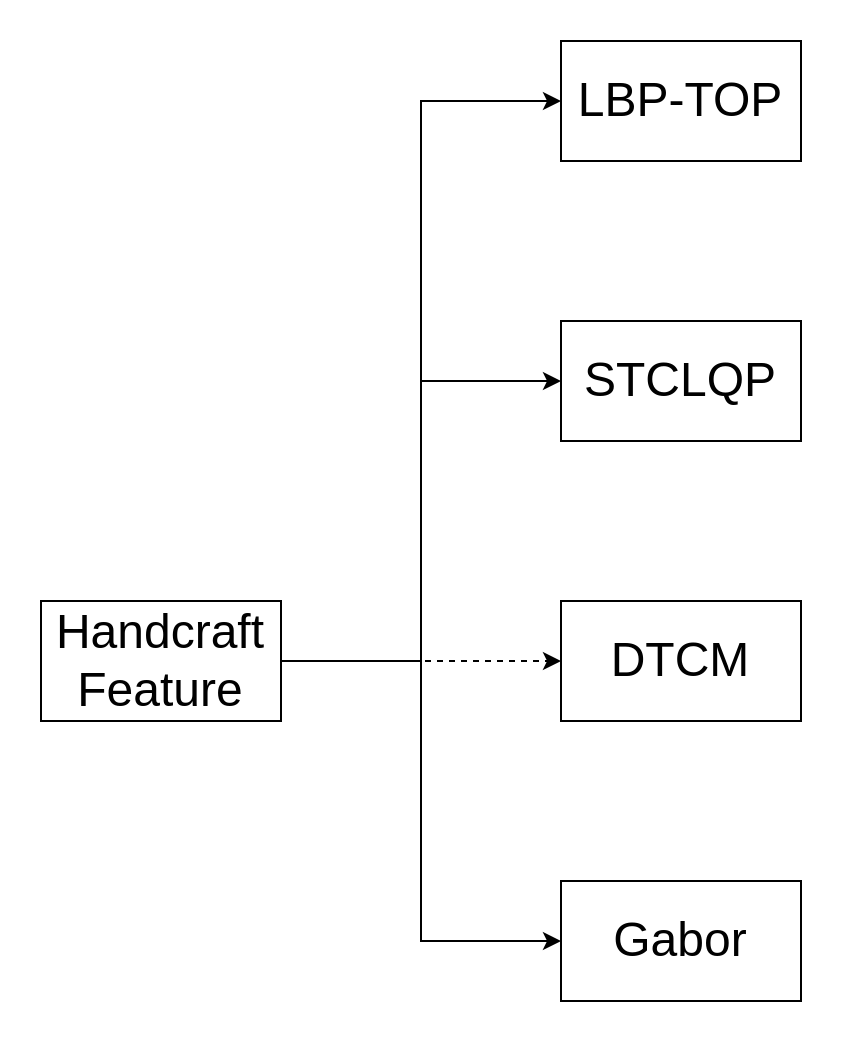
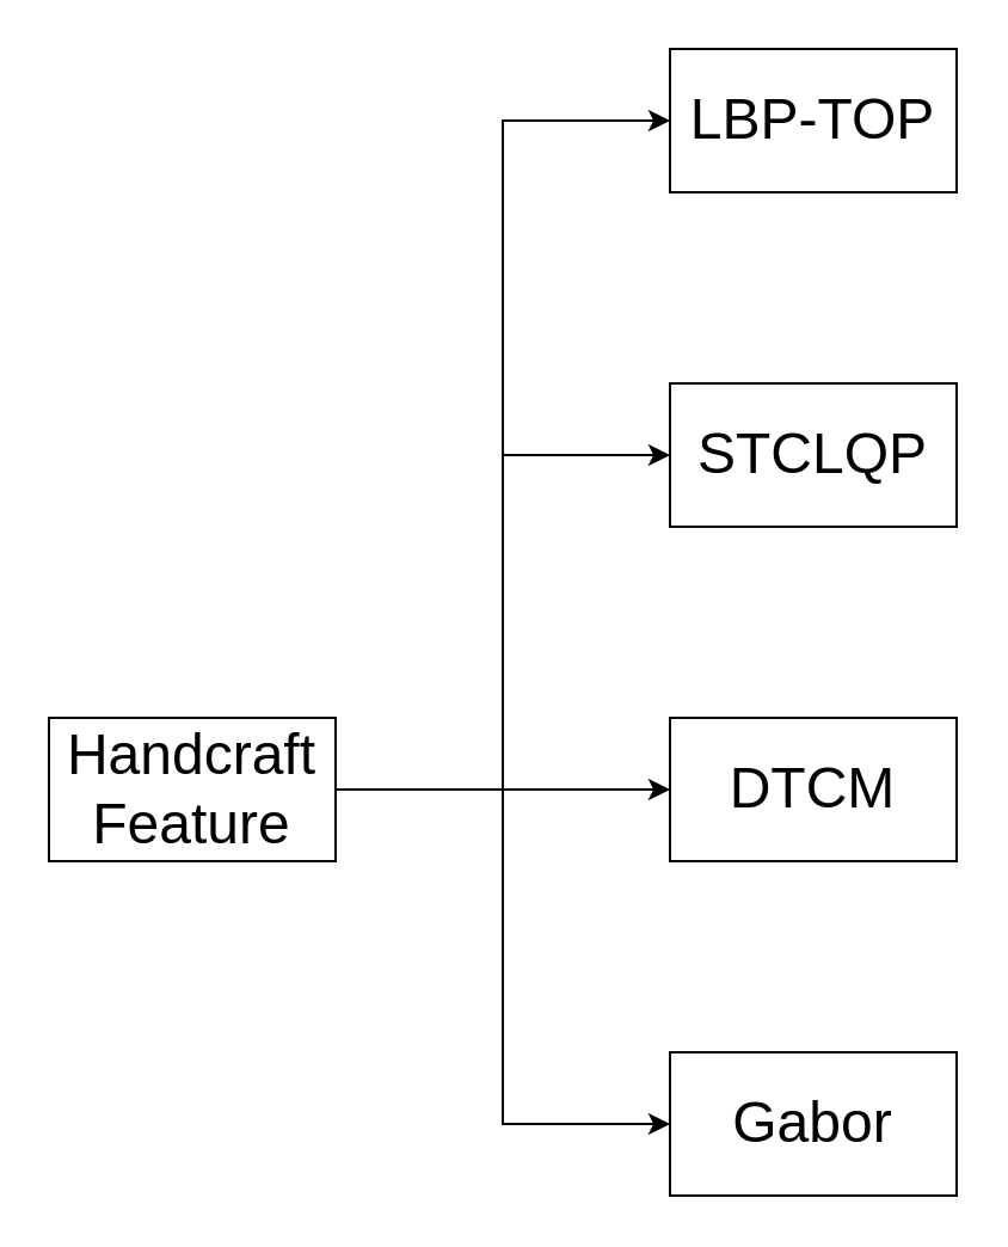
  <mxCell id="0" />
  <mxCell id="1" parent="0" />
  <mxCell id="2" value="&lt;font style=&quot;font-size: 24px&quot;&gt;LBP-TOP&lt;/font&gt;" style="rounded=0;whiteSpace=wrap;html=1;" vertex="1" parent="1"><mxGeometry x="280" y="20" width="120" height="60" as="geometry" /></mxCell>
  <mxCell id="3" value="&lt;font style=&quot;font-size: 24px&quot;&gt;STCLQP&lt;/font&gt;" style="rounded=0;whiteSpace=wrap;html=1;" vertex="1" parent="1"><mxGeometry x="280" y="160" width="120" height="60" as="geometry" /></mxCell>
  <mxCell id="4" value="&lt;font style=&quot;font-size: 24px&quot;&gt;DTCM&lt;/font&gt;" style="rounded=0;whiteSpace=wrap;html=1;" vertex="1" parent="1"><mxGeometry x="280" y="300" width="120" height="60" as="geometry" /></mxCell>
  <mxCell id="5" value="&lt;span style=&quot;font-size: 24px&quot;&gt;Gabor&lt;/span&gt;" style="rounded=0;whiteSpace=wrap;html=1;" vertex="1" parent="1"><mxGeometry x="280" y="440" width="120" height="60" as="geometry" /></mxCell>
  <mxCell id="6" style="edgeStyle=orthogonalEdgeStyle;rounded=0;orthogonalLoop=1;jettySize=auto;html=1;entryX=0;entryY=0.5;entryDx=0;entryDy=0;fontSize=24;" edge="1" parent="1" source="10" target="2"><mxGeometry relative="1" as="geometry" /></mxCell>
  <mxCell id="7" style="edgeStyle=orthogonalEdgeStyle;rounded=0;orthogonalLoop=1;jettySize=auto;html=1;entryX=0;entryY=0.5;entryDx=0;entryDy=0;fontSize=24;" edge="1" parent="1" source="10" target="3"><mxGeometry relative="1" as="geometry" /></mxCell>
- <mxCell id="8" style="edgeStyle=orthogonalEdgeStyle;rounded=0;orthogonalLoop=1;jettySize=auto;html=1;fontSize=24;dashed=1;" edge="1" parent="1" source="10" target="4"><mxGeometry relative="1" as="geometry" /></mxCell>
+ <mxCell id="8" style="edgeStyle=orthogonalEdgeStyle;rounded=0;orthogonalLoop=1;jettySize=auto;html=1;fontSize=24;" edge="1" parent="1" source="10" target="4"><mxGeometry relative="1" as="geometry" /></mxCell>
  <mxCell id="9" style="edgeStyle=orthogonalEdgeStyle;rounded=0;orthogonalLoop=1;jettySize=auto;html=1;entryX=0;entryY=0.5;entryDx=0;entryDy=0;fontSize=24;" edge="1" parent="1" source="10" target="5"><mxGeometry relative="1" as="geometry" /></mxCell>
  <mxCell id="10" value="Handcraft Feature" style="rounded=0;whiteSpace=wrap;html=1;fontSize=24;" vertex="1" parent="1"><mxGeometry x="20" y="300" width="120" height="60" as="geometry" /></mxCell>
